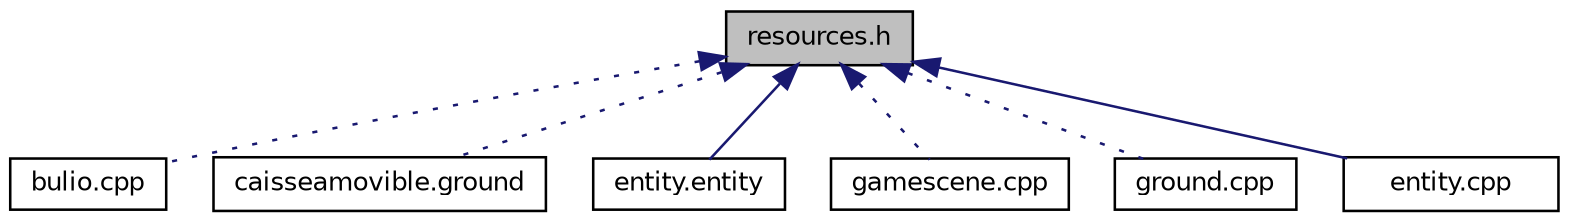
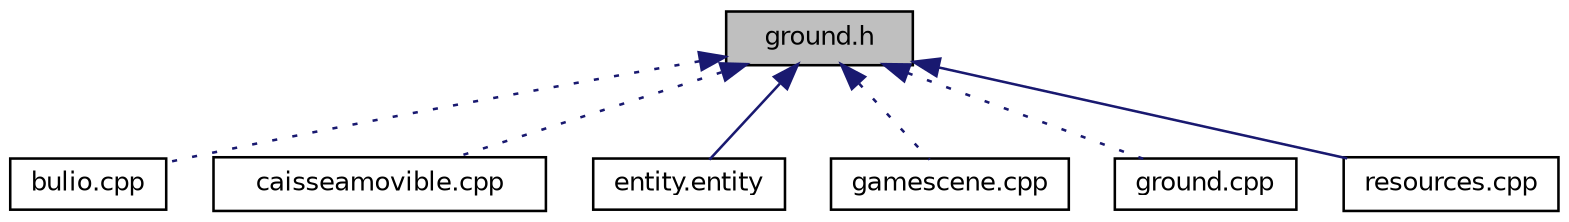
  digraph {
    node [color=black fillcolor=white fontname=Helvetica fontsize=10 shape=record style=filled]
    edge [color=midnightblue dir=back fontname=Helvetica fontsize=10 labelfontname=Helvetica labelfontsize=10 style=dotted]
-   n1 [fillcolor=grey75 fontcolor=black height=0.2 label="resources.h" width=0.4]
+   n1 [fillcolor=grey75 fontcolor=black height=0.2 label="ground.h" width=0.4]
    n2 [height=0.2 label="bulio.cpp" width=0.4]
-   n3 [height=0.2 label="caisseamovible.ground" width=0.4]
+   n3 [height=0.2 label="caisseamovible.cpp" width=0.4]
    n4 [height=0.2 label="entity.entity" width=0.4]
    n5 [height=0.2 label="gamescene.cpp" width=0.4]
    n6 [height=0.2 label="ground.cpp" width=0.4]
-   n7 [height=0.2 label="entity.cpp" width=0.4]
+   n7 [height=0.2 label="resources.cpp" width=0.4]
    n1 -> n2
    n1 -> n3
    n1 -> n4 [style=solid]
    n1 -> n5
    n1 -> n6
    n1 -> n7 [style=solid]
  }
